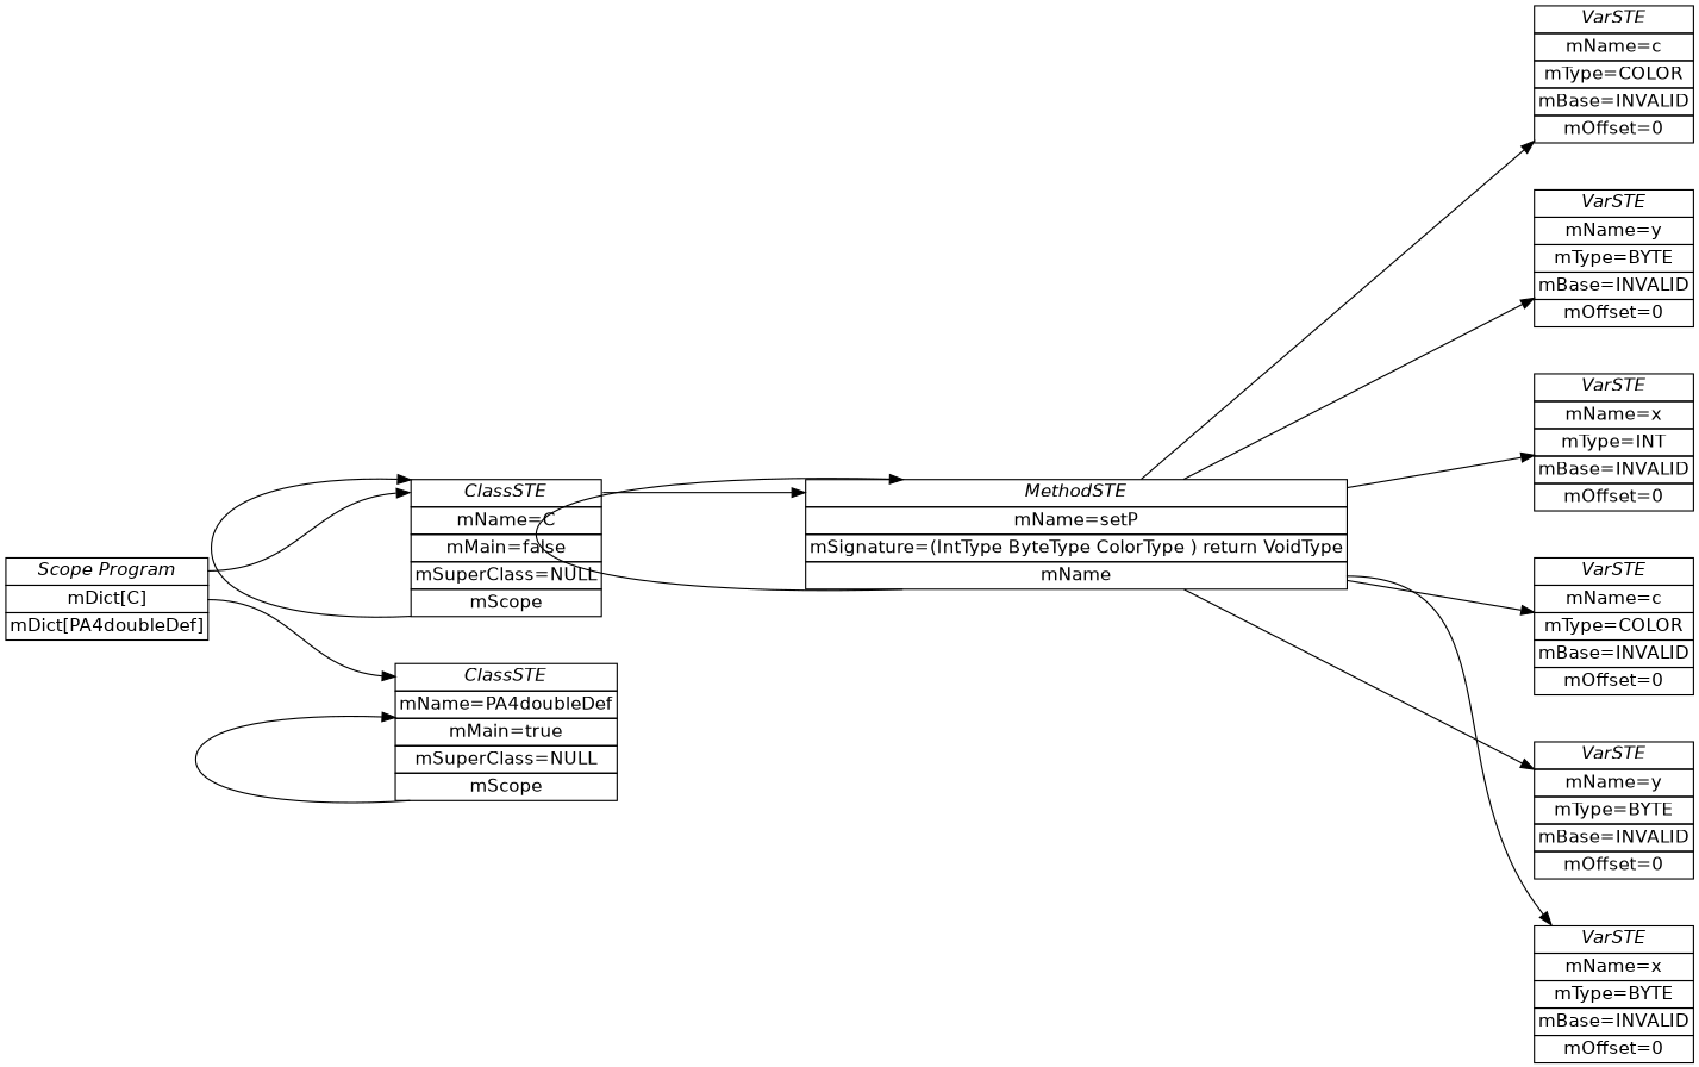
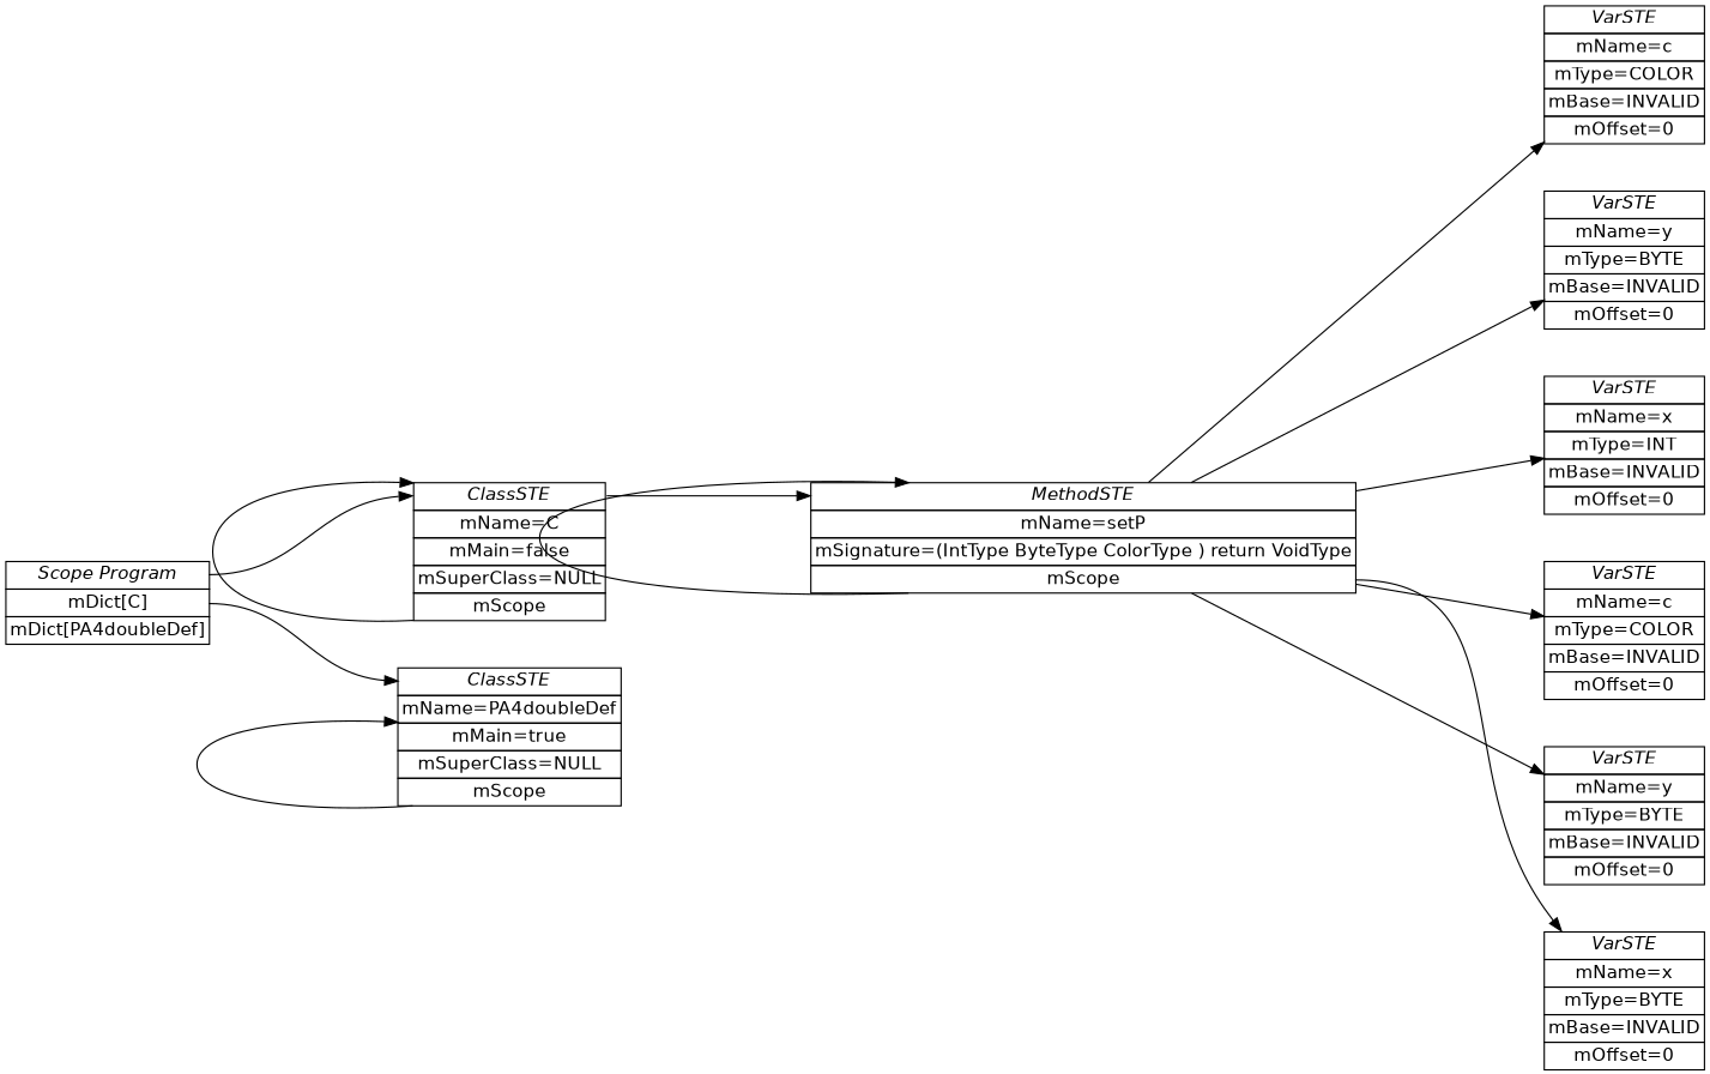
  digraph {
    nodesep=0.5
    rankdir=LR
    ranksep=2
    fontname="DejaVu Sans"
    node [shape=plain fontname="DejaVu Sans"]
    edge [headport=setP0 tailport=6 fontname="DejaVu Sans"]
-   n1 [label=< <table border="0" cellborder="1" cellspacing="0"> 	<tr><td port="setP0"><i>MethodSTE</i></td></tr> 	<tr><td>mName=setP</td></tr> 	<tr><td>mSignature=(IntType ByteType ColorType ) return VoidType</td></tr> 	<tr><td port="6">mName</td></tr> </table>>]
+   n1 [label=< <table border="0" cellborder="1" cellspacing="0"> 	<tr><td port="setP0"><i>MethodSTE</i></td></tr> 	<tr><td>mName=setP</td></tr> 	<tr><td>mSignature=(IntType ByteType ColorType ) return VoidType</td></tr> 	<tr><td port="6">mScope</td></tr> </table>>]
    n2 [label=< <table border="0" cellborder="1" cellspacing="0"> 	<tr><td port="0"><i>VarSTE</i></td></tr> 	<tr><td>mName=c</td></tr> 	<tr><td>mType=COLOR</td></tr> 	<tr><td>mBase=INVALID</td></tr> 	<tr><td>mOffset=0</td></tr> </table>>]
    n3 [label=< <table border="0" cellborder="1" cellspacing="0"> 	<tr><td port="1"><i>VarSTE</i></td></tr> 	<tr><td>mName=y</td></tr> 	<tr><td>mType=BYTE</td></tr> 	<tr><td>mBase=INVALID</td></tr> 	<tr><td>mOffset=0</td></tr> </table>>]
    n4 [label=< <table border="0" cellborder="1" cellspacing="0"> 	<tr><td port="2"><i>VarSTE</i></td></tr> 	<tr><td>mName=x</td></tr> 	<tr><td>mType=INT</td></tr> 	<tr><td>mBase=INVALID</td></tr> 	<tr><td>mOffset=0</td></tr> </table>>]
    n5 [label=< <table border="0" cellborder="1" cellspacing="0"> 	<tr><td port="3"><i>VarSTE</i></td></tr> 	<tr><td>mName=c</td></tr> 	<tr><td>mType=COLOR</td></tr> 	<tr><td>mBase=INVALID</td></tr> 	<tr><td>mOffset=0</td></tr> </table>>]
    n6 [label=< <table border="0" cellborder="1" cellspacing="0"> 	<tr><td port="4"><i>VarSTE</i></td></tr> 	<tr><td>mName=y</td></tr> 	<tr><td>mType=BYTE</td></tr> 	<tr><td>mBase=INVALID</td></tr> 	<tr><td>mOffset=0</td></tr> </table>>]
    n7 [label=< <table border="0" cellborder="1" cellspacing="0"> 	<tr><td port="5"><i>VarSTE</i></td></tr> 	<tr><td>mName=x</td></tr> 	<tr><td>mType=BYTE</td></tr> 	<tr><td>mBase=INVALID</td></tr> 	<tr><td>mOffset=0</td></tr> </table>>]
    n8 [label=< <table border="0" cellborder="1" cellspacing="0"> 	<tr><td port="C0"><i>ClassSTE</i></td></tr> 	<tr><td>mName=C</td></tr> 	<tr><td>mMain=false</td></tr> 	<tr><td>mSuperClass=NULL</td></tr> 	<tr><td port="7">mScope</td></tr> </table>>]
    n9 [label=< <table border="0" cellborder="1" cellspacing="0"> 	<tr><td port="PA4doubleDef1"><i>ClassSTE</i></td></tr> 	<tr><td>mName=PA4doubleDef</td></tr> 	<tr><td>mMain=true</td></tr> 	<tr><td>mSuperClass=NULL</td></tr> 	<tr><td port="8">mScope</td></tr> </table>>]
    n10 [label=< <table border="0" cellborder="1" cellspacing="0"> 	<tr><td port="Program0"><i>Scope Program</i></td></tr> 	<tr><td port="Program1">mDict[C]</td></tr> 	<tr><td port="Program2">mDict[PA4doubleDef]</td></tr> </table>>]
    n1 -> n1
    n1 -> n2 [headport=1 tailport=1]
    n1 -> n3 [headport=2 tailport=2]
    n1 -> n4 [headport=3 tailport=3]
    n1 -> n5 [headport=4 tailport=4]
    n1 -> n6 [headport=5 tailport=5]
    n1 -> n7 [headport=6]
    n8 -> n1 [tailport=C0]
    n8 -> n8 [headport=C0 tailport=7]
    n9 -> n9 [headport=PA4doubleDef0 tailport=8]
    n10 -> n8 [headport=C0 tailport=Program0]
    n10 -> n9 [headport=PA4doubleDef1 tailport=Program1]
  }
